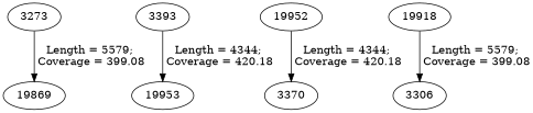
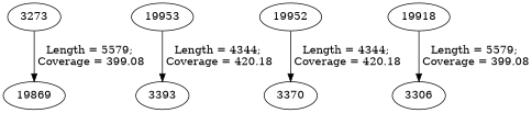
  digraph {
    n1 [label=19869]
    3273
    3393
    19953
    19952
    3370
    n7 [label=19918]
    3306
    3273 -> n1 [label="Length = 5579;\n Coverage = 399.08"]
-   3393 -> 19953 [label="Length = 4344;\n Coverage = 420.18"]
+   19953 -> 3393 [label="Length = 4344;\n Coverage = 420.18"]
    19952 -> 3370 [label="Length = 4344;\n Coverage = 420.18"]
    n7 -> 3306 [label="Length = 5579;\n Coverage = 399.08"]
  }
